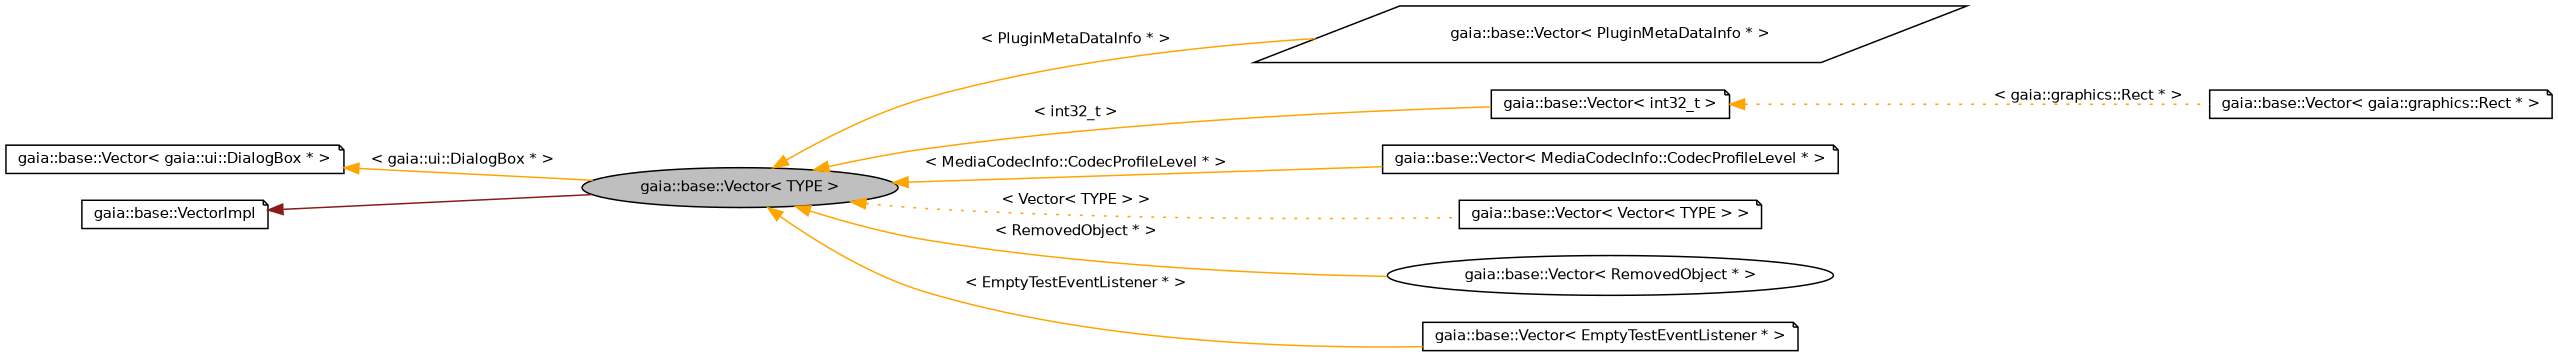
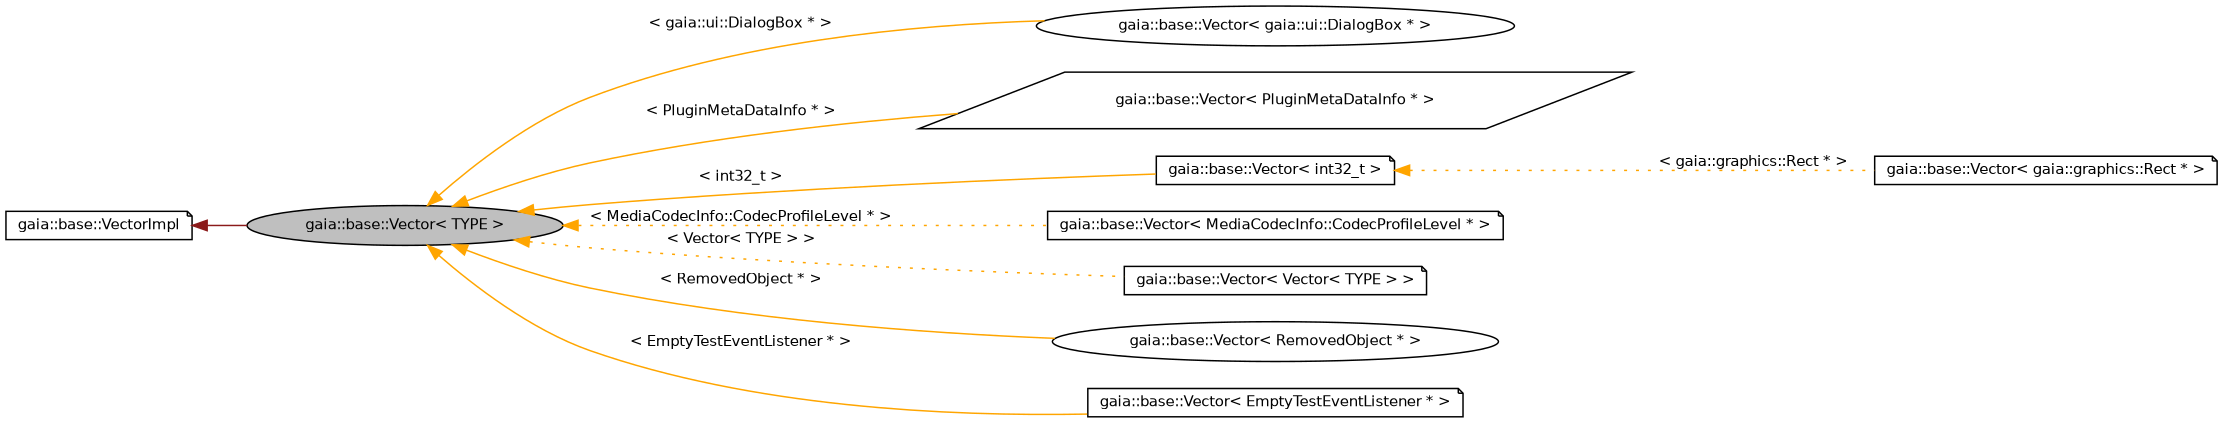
  digraph {
    rankdir=LR
    node [color=black fillcolor=white fontname=Helvetica fontsize=10 shape=note style=filled]
    edge [color=orange dir=back fontname=Helvetica fontsize=10 labelfontname=Helvetica labelfontsize=10 style=solid]
    n1 [fillcolor=grey75 fontcolor=black height=0.2 label="gaia::base::Vector\< TYPE \>" shape=ellipse width=0.4]
-   n2 [height=0.2 label="gaia::base::Vector\< gaia::ui::DialogBox * \>" width=0.4]
+   n2 [height=0.2 label="gaia::base::Vector\< gaia::ui::DialogBox * \>" shape=ellipse width=0.4]
    n3 [height=0.2 label="gaia::base::Vector\< PluginMetaDataInfo * \>" shape=parallelogram width=0.4]
    n4 [height=0.2 label="gaia::base::Vector\< int32_t \>" width=0.4]
    n5 [height=0.2 label="gaia::base::Vector\< MediaCodecInfo::CodecProfileLevel * \>" width=0.4]
    n6 [height=0.2 label="gaia::base::Vector\< Vector\< TYPE \> \>" width=0.4]
    n7 [height=0.2 label="gaia::base::Vector\< RemovedObject * \>" shape=ellipse width=0.4]
    n8 [height=0.2 label="gaia::base::Vector\< EmptyTestEventListener * \>" width=0.4]
    n9 [height=0.2 label="gaia::base::Vector\< gaia::graphics::Rect * \>" width=0.4]
    n10 [height=0.2 label="gaia::base::VectorImpl" width=0.4]
-   n2 -> n1 [label="\< gaia::ui::DialogBox * \>"]
+   n1 -> n2 [label="\< gaia::ui::DialogBox * \>"]
    n1 -> n3 [label="\< PluginMetaDataInfo * \>"]
    n1 -> n4 [label="\< int32_t \>"]
-   n1 -> n5 [label="\< MediaCodecInfo::CodecProfileLevel * \>"]
+   n1 -> n5 [label="\< MediaCodecInfo::CodecProfileLevel * \>" style=dotted]
    n1 -> n6 [label="\< Vector\< TYPE \> \>" style=dotted]
    n1 -> n7 [label="\< RemovedObject * \>"]
    n1 -> n8 [label="\< EmptyTestEventListener * \>"]
    n4 -> n9 [label="\< gaia::graphics::Rect * \>" style=dotted]
    n10 -> n1 [color=firebrick4]
  }
